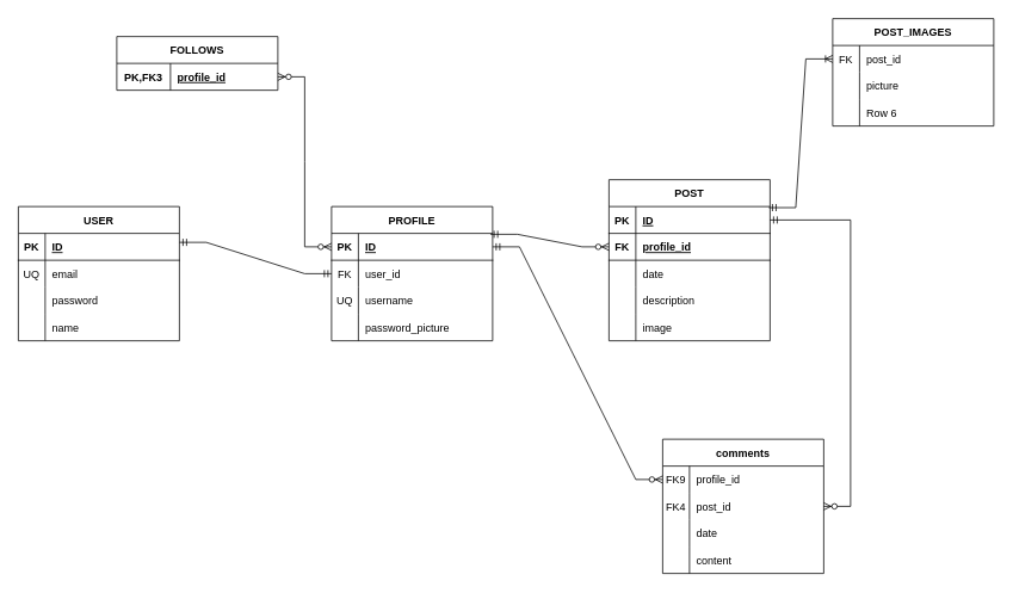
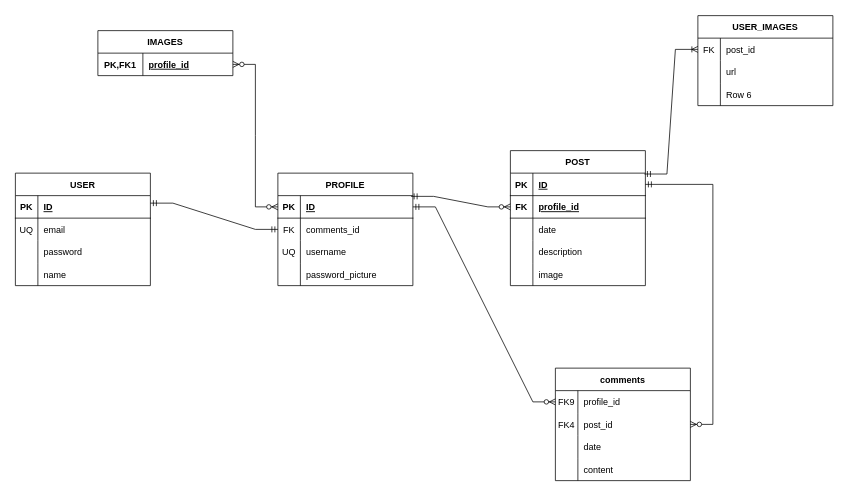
  <mxCell id="0" />
  <mxCell id="1" parent="0" />
  <mxCell id="2" value="USER" style="shape=table;startSize=30;container=1;collapsible=1;childLayout=tableLayout;fixedRows=1;rowLines=0;fontStyle=1;align=center;resizeLast=1;" vertex="1" parent="1"><mxGeometry x="20" y="230" width="180" height="150" as="geometry" /></mxCell>
  <mxCell id="3" value="" style="shape=tableRow;horizontal=0;startSize=0;swimlaneHead=0;swimlaneBody=0;fillColor=none;collapsible=0;dropTarget=0;points=[[0,0.5],[1,0.5]];portConstraint=eastwest;top=0;left=0;right=0;bottom=1;" vertex="1" parent="2"><mxGeometry y="30" width="180" height="30" as="geometry" /></mxCell>
  <mxCell id="4" value="PK" style="shape=partialRectangle;connectable=0;fillColor=none;top=0;left=0;bottom=0;right=0;fontStyle=1;overflow=hidden;" vertex="1" parent="3"><mxGeometry width="30" height="30" as="geometry"><mxRectangle width="30" height="30" as="alternateBounds" /></mxGeometry></mxCell>
  <mxCell id="5" value="ID" style="shape=partialRectangle;connectable=0;fillColor=none;top=0;left=0;bottom=0;right=0;align=left;spacingLeft=6;fontStyle=5;overflow=hidden;" vertex="1" parent="3"><mxGeometry x="30" width="150" height="30" as="geometry"><mxRectangle width="150" height="30" as="alternateBounds" /></mxGeometry></mxCell>
  <mxCell id="6" value="" style="shape=tableRow;horizontal=0;startSize=0;swimlaneHead=0;swimlaneBody=0;fillColor=none;collapsible=0;dropTarget=0;points=[[0,0.5],[1,0.5]];portConstraint=eastwest;top=0;left=0;right=0;bottom=0;" vertex="1" parent="2"><mxGeometry y="60" width="180" height="30" as="geometry" /></mxCell>
  <mxCell id="7" value="UQ" style="shape=partialRectangle;connectable=0;fillColor=none;top=0;left=0;bottom=0;right=0;editable=1;overflow=hidden;" vertex="1" parent="6"><mxGeometry width="30" height="30" as="geometry"><mxRectangle width="30" height="30" as="alternateBounds" /></mxGeometry></mxCell>
  <mxCell id="8" value="email" style="shape=partialRectangle;connectable=0;fillColor=none;top=0;left=0;bottom=0;right=0;align=left;spacingLeft=6;overflow=hidden;" vertex="1" parent="6"><mxGeometry x="30" width="150" height="30" as="geometry"><mxRectangle width="150" height="30" as="alternateBounds" /></mxGeometry></mxCell>
  <mxCell id="9" value="" style="shape=tableRow;horizontal=0;startSize=0;swimlaneHead=0;swimlaneBody=0;fillColor=none;collapsible=0;dropTarget=0;points=[[0,0.5],[1,0.5]];portConstraint=eastwest;top=0;left=0;right=0;bottom=0;" vertex="1" parent="2"><mxGeometry y="90" width="180" height="30" as="geometry" /></mxCell>
  <mxCell id="10" value="" style="shape=partialRectangle;connectable=0;fillColor=none;top=0;left=0;bottom=0;right=0;editable=1;overflow=hidden;" vertex="1" parent="9"><mxGeometry width="30" height="30" as="geometry"><mxRectangle width="30" height="30" as="alternateBounds" /></mxGeometry></mxCell>
  <mxCell id="11" value="password" style="shape=partialRectangle;connectable=0;fillColor=none;top=0;left=0;bottom=0;right=0;align=left;spacingLeft=6;overflow=hidden;" vertex="1" parent="9"><mxGeometry x="30" width="150" height="30" as="geometry"><mxRectangle width="150" height="30" as="alternateBounds" /></mxGeometry></mxCell>
  <mxCell id="12" value="" style="shape=tableRow;horizontal=0;startSize=0;swimlaneHead=0;swimlaneBody=0;fillColor=none;collapsible=0;dropTarget=0;points=[[0,0.5],[1,0.5]];portConstraint=eastwest;top=0;left=0;right=0;bottom=0;" vertex="1" parent="2"><mxGeometry y="120" width="180" height="30" as="geometry" /></mxCell>
  <mxCell id="13" value="" style="shape=partialRectangle;connectable=0;fillColor=none;top=0;left=0;bottom=0;right=0;editable=1;overflow=hidden;" vertex="1" parent="12"><mxGeometry width="30" height="30" as="geometry"><mxRectangle width="30" height="30" as="alternateBounds" /></mxGeometry></mxCell>
  <mxCell id="14" value="name" style="shape=partialRectangle;connectable=0;fillColor=none;top=0;left=0;bottom=0;right=0;align=left;spacingLeft=6;overflow=hidden;" vertex="1" parent="12"><mxGeometry x="30" width="150" height="30" as="geometry"><mxRectangle width="150" height="30" as="alternateBounds" /></mxGeometry></mxCell>
  <mxCell id="15" value="PROFILE" style="shape=table;startSize=30;container=1;collapsible=1;childLayout=tableLayout;fixedRows=1;rowLines=0;fontStyle=1;align=center;resizeLast=1;" vertex="1" parent="1"><mxGeometry x="370" y="230" width="180" height="150" as="geometry" /></mxCell>
  <mxCell id="16" value="" style="shape=tableRow;horizontal=0;startSize=0;swimlaneHead=0;swimlaneBody=0;fillColor=none;collapsible=0;dropTarget=0;points=[[0,0.5],[1,0.5]];portConstraint=eastwest;top=0;left=0;right=0;bottom=1;" vertex="1" parent="15"><mxGeometry y="30" width="180" height="30" as="geometry" /></mxCell>
  <mxCell id="17" value="PK" style="shape=partialRectangle;connectable=0;fillColor=none;top=0;left=0;bottom=0;right=0;fontStyle=1;overflow=hidden;" vertex="1" parent="16"><mxGeometry width="30" height="30" as="geometry"><mxRectangle width="30" height="30" as="alternateBounds" /></mxGeometry></mxCell>
  <mxCell id="18" value="ID" style="shape=partialRectangle;connectable=0;fillColor=none;top=0;left=0;bottom=0;right=0;align=left;spacingLeft=6;fontStyle=5;overflow=hidden;" vertex="1" parent="16"><mxGeometry x="30" width="150" height="30" as="geometry"><mxRectangle width="150" height="30" as="alternateBounds" /></mxGeometry></mxCell>
  <mxCell id="19" value="" style="shape=tableRow;horizontal=0;startSize=0;swimlaneHead=0;swimlaneBody=0;fillColor=none;collapsible=0;dropTarget=0;points=[[0,0.5],[1,0.5]];portConstraint=eastwest;top=0;left=0;right=0;bottom=0;" vertex="1" parent="15"><mxGeometry y="60" width="180" height="30" as="geometry" /></mxCell>
  <mxCell id="20" value="FK" style="shape=partialRectangle;connectable=0;fillColor=none;top=0;left=0;bottom=0;right=0;editable=1;overflow=hidden;" vertex="1" parent="19"><mxGeometry width="30" height="30" as="geometry"><mxRectangle width="30" height="30" as="alternateBounds" /></mxGeometry></mxCell>
- <mxCell id="21" value="user_id" style="shape=partialRectangle;connectable=0;fillColor=none;top=0;left=0;bottom=0;right=0;align=left;spacingLeft=6;overflow=hidden;" vertex="1" parent="19"><mxGeometry x="30" width="150" height="30" as="geometry"><mxRectangle width="150" height="30" as="alternateBounds" /></mxGeometry></mxCell>
+ <mxCell id="21" value="comments_id" style="shape=partialRectangle;connectable=0;fillColor=none;top=0;left=0;bottom=0;right=0;align=left;spacingLeft=6;overflow=hidden;" vertex="1" parent="19"><mxGeometry x="30" width="150" height="30" as="geometry"><mxRectangle width="150" height="30" as="alternateBounds" /></mxGeometry></mxCell>
  <mxCell id="22" value="" style="shape=tableRow;horizontal=0;startSize=0;swimlaneHead=0;swimlaneBody=0;fillColor=none;collapsible=0;dropTarget=0;points=[[0,0.5],[1,0.5]];portConstraint=eastwest;top=0;left=0;right=0;bottom=0;" vertex="1" parent="15"><mxGeometry y="90" width="180" height="30" as="geometry" /></mxCell>
  <mxCell id="23" value="UQ" style="shape=partialRectangle;connectable=0;fillColor=none;top=0;left=0;bottom=0;right=0;editable=1;overflow=hidden;" vertex="1" parent="22"><mxGeometry width="30" height="30" as="geometry"><mxRectangle width="30" height="30" as="alternateBounds" /></mxGeometry></mxCell>
  <mxCell id="24" value="username" style="shape=partialRectangle;connectable=0;fillColor=none;top=0;left=0;bottom=0;right=0;align=left;spacingLeft=6;overflow=hidden;" vertex="1" parent="22"><mxGeometry x="30" width="150" height="30" as="geometry"><mxRectangle width="150" height="30" as="alternateBounds" /></mxGeometry></mxCell>
  <mxCell id="25" value="" style="shape=tableRow;horizontal=0;startSize=0;swimlaneHead=0;swimlaneBody=0;fillColor=none;collapsible=0;dropTarget=0;points=[[0,0.5],[1,0.5]];portConstraint=eastwest;top=0;left=0;right=0;bottom=0;" vertex="1" parent="15"><mxGeometry y="120" width="180" height="30" as="geometry" /></mxCell>
  <mxCell id="26" value="" style="shape=partialRectangle;connectable=0;fillColor=none;top=0;left=0;bottom=0;right=0;editable=1;overflow=hidden;" vertex="1" parent="25"><mxGeometry width="30" height="30" as="geometry"><mxRectangle width="30" height="30" as="alternateBounds" /></mxGeometry></mxCell>
  <mxCell id="27" value="password_picture" style="shape=partialRectangle;connectable=0;fillColor=none;top=0;left=0;bottom=0;right=0;align=left;spacingLeft=6;overflow=hidden;" vertex="1" parent="25"><mxGeometry x="30" width="150" height="30" as="geometry"><mxRectangle width="150" height="30" as="alternateBounds" /></mxGeometry></mxCell>
  <mxCell id="28" value="POST" style="shape=table;startSize=30;container=1;collapsible=1;childLayout=tableLayout;fixedRows=1;rowLines=0;fontStyle=1;align=center;resizeLast=1;" vertex="1" parent="1"><mxGeometry x="680" y="200" width="180" height="180" as="geometry" /></mxCell>
  <mxCell id="29" value="" style="shape=tableRow;horizontal=0;startSize=0;swimlaneHead=0;swimlaneBody=0;fillColor=none;collapsible=0;dropTarget=0;points=[[0,0.5],[1,0.5]];portConstraint=eastwest;top=0;left=0;right=0;bottom=1;" vertex="1" parent="28"><mxGeometry y="30" width="180" height="30" as="geometry" /></mxCell>
  <mxCell id="30" value="PK" style="shape=partialRectangle;connectable=0;fillColor=none;top=0;left=0;bottom=0;right=0;fontStyle=1;overflow=hidden;" vertex="1" parent="29"><mxGeometry width="30" height="30" as="geometry"><mxRectangle width="30" height="30" as="alternateBounds" /></mxGeometry></mxCell>
  <mxCell id="31" value="ID" style="shape=partialRectangle;connectable=0;fillColor=none;top=0;left=0;bottom=0;right=0;align=left;spacingLeft=6;fontStyle=5;overflow=hidden;" vertex="1" parent="29"><mxGeometry x="30" width="150" height="30" as="geometry"><mxRectangle width="150" height="30" as="alternateBounds" /></mxGeometry></mxCell>
  <mxCell id="32" style="shape=tableRow;horizontal=0;startSize=0;swimlaneHead=0;swimlaneBody=0;fillColor=none;collapsible=0;dropTarget=0;points=[[0,0.5],[1,0.5]];portConstraint=eastwest;top=0;left=0;right=0;bottom=1;" vertex="1" parent="28"><mxGeometry y="60" width="180" height="30" as="geometry" /></mxCell>
  <mxCell id="33" value="FK" style="shape=partialRectangle;connectable=0;fillColor=none;top=0;left=0;bottom=0;right=0;fontStyle=1;overflow=hidden;" vertex="1" parent="32"><mxGeometry width="30" height="30" as="geometry"><mxRectangle width="30" height="30" as="alternateBounds" /></mxGeometry></mxCell>
  <mxCell id="34" value="profile_id" style="shape=partialRectangle;connectable=0;fillColor=none;top=0;left=0;bottom=0;right=0;align=left;spacingLeft=6;fontStyle=5;overflow=hidden;" vertex="1" parent="32"><mxGeometry x="30" width="150" height="30" as="geometry"><mxRectangle width="150" height="30" as="alternateBounds" /></mxGeometry></mxCell>
  <mxCell id="35" value="" style="shape=tableRow;horizontal=0;startSize=0;swimlaneHead=0;swimlaneBody=0;fillColor=none;collapsible=0;dropTarget=0;points=[[0,0.5],[1,0.5]];portConstraint=eastwest;top=0;left=0;right=0;bottom=0;" vertex="1" parent="28"><mxGeometry y="90" width="180" height="30" as="geometry" /></mxCell>
  <mxCell id="36" value="" style="shape=partialRectangle;connectable=0;fillColor=none;top=0;left=0;bottom=0;right=0;editable=1;overflow=hidden;" vertex="1" parent="35"><mxGeometry width="30" height="30" as="geometry"><mxRectangle width="30" height="30" as="alternateBounds" /></mxGeometry></mxCell>
  <mxCell id="37" value="date" style="shape=partialRectangle;connectable=0;fillColor=none;top=0;left=0;bottom=0;right=0;align=left;spacingLeft=6;overflow=hidden;" vertex="1" parent="35"><mxGeometry x="30" width="150" height="30" as="geometry"><mxRectangle width="150" height="30" as="alternateBounds" /></mxGeometry></mxCell>
  <mxCell id="38" value="" style="shape=tableRow;horizontal=0;startSize=0;swimlaneHead=0;swimlaneBody=0;fillColor=none;collapsible=0;dropTarget=0;points=[[0,0.5],[1,0.5]];portConstraint=eastwest;top=0;left=0;right=0;bottom=0;" vertex="1" parent="28"><mxGeometry y="120" width="180" height="30" as="geometry" /></mxCell>
  <mxCell id="39" value="" style="shape=partialRectangle;connectable=0;fillColor=none;top=0;left=0;bottom=0;right=0;editable=1;overflow=hidden;" vertex="1" parent="38"><mxGeometry width="30" height="30" as="geometry"><mxRectangle width="30" height="30" as="alternateBounds" /></mxGeometry></mxCell>
  <mxCell id="40" value="description" style="shape=partialRectangle;connectable=0;fillColor=none;top=0;left=0;bottom=0;right=0;align=left;spacingLeft=6;overflow=hidden;" vertex="1" parent="38"><mxGeometry x="30" width="150" height="30" as="geometry"><mxRectangle width="150" height="30" as="alternateBounds" /></mxGeometry></mxCell>
  <mxCell id="41" value="" style="shape=tableRow;horizontal=0;startSize=0;swimlaneHead=0;swimlaneBody=0;fillColor=none;collapsible=0;dropTarget=0;points=[[0,0.5],[1,0.5]];portConstraint=eastwest;top=0;left=0;right=0;bottom=0;" vertex="1" parent="28"><mxGeometry y="150" width="180" height="30" as="geometry" /></mxCell>
  <mxCell id="42" value="" style="shape=partialRectangle;connectable=0;fillColor=none;top=0;left=0;bottom=0;right=0;editable=1;overflow=hidden;" vertex="1" parent="41"><mxGeometry width="30" height="30" as="geometry"><mxRectangle width="30" height="30" as="alternateBounds" /></mxGeometry></mxCell>
  <mxCell id="43" value="image" style="shape=partialRectangle;connectable=0;fillColor=none;top=0;left=0;bottom=0;right=0;align=left;spacingLeft=6;overflow=hidden;" vertex="1" parent="41"><mxGeometry x="30" width="150" height="30" as="geometry"><mxRectangle width="150" height="30" as="alternateBounds" /></mxGeometry></mxCell>
  <mxCell id="44" value="" style="edgeStyle=entityRelationEdgeStyle;fontSize=12;html=1;endArrow=ERmandOne;startArrow=ERmandOne;rounded=0;entryX=0;entryY=0.5;entryDx=0;entryDy=0;" edge="1" parent="1" target="19"><mxGeometry width="100" height="100" relative="1" as="geometry"><mxPoint x="200" y="270" as="sourcePoint" /><mxPoint x="300" y="170" as="targetPoint" /></mxGeometry></mxCell>
  <mxCell id="45" value="comments" style="shape=table;startSize=30;container=1;collapsible=1;childLayout=tableLayout;fixedRows=1;rowLines=0;fontStyle=1;align=center;resizeLast=1;" vertex="1" parent="1"><mxGeometry x="740" y="490" width="180" height="150" as="geometry" /></mxCell>
  <mxCell id="46" value="" style="shape=tableRow;horizontal=0;startSize=0;swimlaneHead=0;swimlaneBody=0;fillColor=none;collapsible=0;dropTarget=0;points=[[0,0.5],[1,0.5]];portConstraint=eastwest;top=0;left=0;right=0;bottom=0;" vertex="1" parent="45"><mxGeometry y="30" width="180" height="30" as="geometry" /></mxCell>
  <mxCell id="47" value="FK9" style="shape=partialRectangle;connectable=0;fillColor=none;top=0;left=0;bottom=0;right=0;editable=1;overflow=hidden;" vertex="1" parent="46"><mxGeometry width="30" height="30" as="geometry"><mxRectangle width="30" height="30" as="alternateBounds" /></mxGeometry></mxCell>
  <mxCell id="48" value="profile_id" style="shape=partialRectangle;connectable=0;fillColor=none;top=0;left=0;bottom=0;right=0;align=left;spacingLeft=6;overflow=hidden;" vertex="1" parent="46"><mxGeometry x="30" width="150" height="30" as="geometry"><mxRectangle width="150" height="30" as="alternateBounds" /></mxGeometry></mxCell>
  <mxCell id="49" style="shape=tableRow;horizontal=0;startSize=0;swimlaneHead=0;swimlaneBody=0;fillColor=none;collapsible=0;dropTarget=0;points=[[0,0.5],[1,0.5]];portConstraint=eastwest;top=0;left=0;right=0;bottom=0;" vertex="1" parent="45"><mxGeometry y="60" width="180" height="30" as="geometry" /></mxCell>
  <mxCell id="50" value="FK4" style="shape=partialRectangle;connectable=0;fillColor=none;top=0;left=0;bottom=0;right=0;editable=1;overflow=hidden;" vertex="1" parent="49"><mxGeometry width="30" height="30" as="geometry"><mxRectangle width="30" height="30" as="alternateBounds" /></mxGeometry></mxCell>
  <mxCell id="51" value="post_id" style="shape=partialRectangle;connectable=0;fillColor=none;top=0;left=0;bottom=0;right=0;align=left;spacingLeft=6;overflow=hidden;" vertex="1" parent="49"><mxGeometry x="30" width="150" height="30" as="geometry"><mxRectangle width="150" height="30" as="alternateBounds" /></mxGeometry></mxCell>
  <mxCell id="52" value="" style="shape=tableRow;horizontal=0;startSize=0;swimlaneHead=0;swimlaneBody=0;fillColor=none;collapsible=0;dropTarget=0;points=[[0,0.5],[1,0.5]];portConstraint=eastwest;top=0;left=0;right=0;bottom=0;" vertex="1" parent="45"><mxGeometry y="90" width="180" height="30" as="geometry" /></mxCell>
  <mxCell id="53" value="" style="shape=partialRectangle;connectable=0;fillColor=none;top=0;left=0;bottom=0;right=0;editable=1;overflow=hidden;" vertex="1" parent="52"><mxGeometry width="30" height="30" as="geometry"><mxRectangle width="30" height="30" as="alternateBounds" /></mxGeometry></mxCell>
  <mxCell id="54" value="date" style="shape=partialRectangle;connectable=0;fillColor=none;top=0;left=0;bottom=0;right=0;align=left;spacingLeft=6;overflow=hidden;" vertex="1" parent="52"><mxGeometry x="30" width="150" height="30" as="geometry"><mxRectangle width="150" height="30" as="alternateBounds" /></mxGeometry></mxCell>
  <mxCell id="55" value="" style="shape=tableRow;horizontal=0;startSize=0;swimlaneHead=0;swimlaneBody=0;fillColor=none;collapsible=0;dropTarget=0;points=[[0,0.5],[1,0.5]];portConstraint=eastwest;top=0;left=0;right=0;bottom=0;" vertex="1" parent="45"><mxGeometry y="120" width="180" height="30" as="geometry" /></mxCell>
  <mxCell id="56" value="" style="shape=partialRectangle;connectable=0;fillColor=none;top=0;left=0;bottom=0;right=0;editable=1;overflow=hidden;" vertex="1" parent="55"><mxGeometry width="30" height="30" as="geometry"><mxRectangle width="30" height="30" as="alternateBounds" /></mxGeometry></mxCell>
  <mxCell id="57" value="content" style="shape=partialRectangle;connectable=0;fillColor=none;top=0;left=0;bottom=0;right=0;align=left;spacingLeft=6;overflow=hidden;" vertex="1" parent="55"><mxGeometry x="30" width="150" height="30" as="geometry"><mxRectangle width="150" height="30" as="alternateBounds" /></mxGeometry></mxCell>
  <mxCell id="58" value="" style="edgeStyle=entityRelationEdgeStyle;fontSize=12;html=1;endArrow=ERzeroToMany;startArrow=ERmandOne;rounded=0;entryX=0;entryY=0.5;entryDx=0;entryDy=0;exitX=0.987;exitY=0.033;exitDx=0;exitDy=0;exitPerimeter=0;" edge="1" parent="1" source="16"><mxGeometry width="100" height="100" relative="1" as="geometry"><mxPoint x="550" y="275" as="sourcePoint" /><mxPoint x="680" y="275" as="targetPoint" /></mxGeometry></mxCell>
  <mxCell id="59" value="" style="edgeStyle=entityRelationEdgeStyle;fontSize=12;html=1;endArrow=ERzeroToMany;startArrow=ERmandOne;rounded=0;exitX=1;exitY=0.5;exitDx=0;exitDy=0;entryX=0;entryY=0.5;entryDx=0;entryDy=0;" edge="1" parent="1" source="16" target="46"><mxGeometry width="100" height="100" relative="1" as="geometry"><mxPoint x="240" y="490" as="sourcePoint" /><mxPoint x="340" y="390" as="targetPoint" /></mxGeometry></mxCell>
  <mxCell id="60" value="" style="edgeStyle=entityRelationEdgeStyle;fontSize=12;html=1;endArrow=ERzeroToMany;startArrow=ERmandOne;rounded=0;exitX=1;exitY=0.5;exitDx=0;exitDy=0;" edge="1" parent="1" source="29" target="49"><mxGeometry width="100" height="100" relative="1" as="geometry"><mxPoint x="680" y="490" as="sourcePoint" /><mxPoint x="780" y="390" as="targetPoint" /></mxGeometry></mxCell>
- <mxCell id="61" value="FOLLOWS" style="shape=table;startSize=30;container=1;collapsible=1;childLayout=tableLayout;fixedRows=1;rowLines=0;fontStyle=1;align=center;resizeLast=1;" vertex="1" parent="1"><mxGeometry x="130" y="40" width="180" height="60" as="geometry" /></mxCell>
+ <mxCell id="61" value="IMAGES" style="shape=table;startSize=30;container=1;collapsible=1;childLayout=tableLayout;fixedRows=1;rowLines=0;fontStyle=1;align=center;resizeLast=1;" vertex="1" parent="1"><mxGeometry x="130" y="40" width="180" height="60" as="geometry" /></mxCell>
  <mxCell id="62" value="" style="shape=tableRow;horizontal=0;startSize=0;swimlaneHead=0;swimlaneBody=0;fillColor=none;collapsible=0;dropTarget=0;points=[[0,0.5],[1,0.5]];portConstraint=eastwest;top=0;left=0;right=0;bottom=0;" vertex="1" parent="61"><mxGeometry y="30" width="180" height="30" as="geometry" /></mxCell>
- <mxCell id="63" value="PK,FK3" style="shape=partialRectangle;connectable=0;fillColor=none;top=0;left=0;bottom=0;right=0;fontStyle=1;overflow=hidden;" vertex="1" parent="62"><mxGeometry width="60" height="30" as="geometry"><mxRectangle width="60" height="30" as="alternateBounds" /></mxGeometry></mxCell>
+ <mxCell id="63" value="PK,FK1" style="shape=partialRectangle;connectable=0;fillColor=none;top=0;left=0;bottom=0;right=0;fontStyle=1;overflow=hidden;" vertex="1" parent="62"><mxGeometry width="60" height="30" as="geometry"><mxRectangle width="60" height="30" as="alternateBounds" /></mxGeometry></mxCell>
  <mxCell id="64" value="profile_id" style="shape=partialRectangle;connectable=0;fillColor=none;top=0;left=0;bottom=0;right=0;align=left;spacingLeft=6;fontStyle=5;overflow=hidden;" vertex="1" parent="62"><mxGeometry x="60" width="120" height="30" as="geometry"><mxRectangle width="120" height="30" as="alternateBounds" /></mxGeometry></mxCell>
  <mxCell id="65" value="" style="edgeStyle=entityRelationEdgeStyle;fontSize=12;html=1;endArrow=ERzeroToMany;endFill=1;startArrow=ERzeroToMany;rounded=0;entryX=0;entryY=0.5;entryDx=0;entryDy=0;exitX=1;exitY=0.5;exitDx=0;exitDy=0;" edge="1" parent="1" source="62" target="16"><mxGeometry width="100" height="100" relative="1" as="geometry"><mxPoint x="250" y="80" as="sourcePoint" /><mxPoint x="360" y="90" as="targetPoint" /></mxGeometry></mxCell>
- <mxCell id="66" value="POST_IMAGES" style="shape=table;startSize=30;container=1;collapsible=1;childLayout=tableLayout;fixedRows=1;rowLines=0;fontStyle=1;align=center;resizeLast=1;" vertex="1" parent="1"><mxGeometry x="930" y="20" width="180" height="120" as="geometry" /></mxCell>
+ <mxCell id="66" value="USER_IMAGES" style="shape=table;startSize=30;container=1;collapsible=1;childLayout=tableLayout;fixedRows=1;rowLines=0;fontStyle=1;align=center;resizeLast=1;" vertex="1" parent="1"><mxGeometry x="930" y="20" width="180" height="120" as="geometry" /></mxCell>
  <mxCell id="67" value="" style="shape=tableRow;horizontal=0;startSize=0;swimlaneHead=0;swimlaneBody=0;fillColor=none;collapsible=0;dropTarget=0;points=[[0,0.5],[1,0.5]];portConstraint=eastwest;top=0;left=0;right=0;bottom=0;" vertex="1" parent="66"><mxGeometry y="30" width="180" height="30" as="geometry" /></mxCell>
  <mxCell id="68" value="FK" style="shape=partialRectangle;connectable=0;fillColor=none;top=0;left=0;bottom=0;right=0;editable=1;overflow=hidden;" vertex="1" parent="67"><mxGeometry width="30" height="30" as="geometry"><mxRectangle width="30" height="30" as="alternateBounds" /></mxGeometry></mxCell>
  <mxCell id="69" value="post_id" style="shape=partialRectangle;connectable=0;fillColor=none;top=0;left=0;bottom=0;right=0;align=left;spacingLeft=6;overflow=hidden;" vertex="1" parent="67"><mxGeometry x="30" width="150" height="30" as="geometry"><mxRectangle width="150" height="30" as="alternateBounds" /></mxGeometry></mxCell>
  <mxCell id="70" value="" style="shape=tableRow;horizontal=0;startSize=0;swimlaneHead=0;swimlaneBody=0;fillColor=none;collapsible=0;dropTarget=0;points=[[0,0.5],[1,0.5]];portConstraint=eastwest;top=0;left=0;right=0;bottom=0;" vertex="1" parent="66"><mxGeometry y="60" width="180" height="30" as="geometry" /></mxCell>
  <mxCell id="71" value="" style="shape=partialRectangle;connectable=0;fillColor=none;top=0;left=0;bottom=0;right=0;editable=1;overflow=hidden;" vertex="1" parent="70"><mxGeometry width="30" height="30" as="geometry"><mxRectangle width="30" height="30" as="alternateBounds" /></mxGeometry></mxCell>
- <mxCell id="72" value="picture" style="shape=partialRectangle;connectable=0;fillColor=none;top=0;left=0;bottom=0;right=0;align=left;spacingLeft=6;overflow=hidden;" vertex="1" parent="70"><mxGeometry x="30" width="150" height="30" as="geometry"><mxRectangle width="150" height="30" as="alternateBounds" /></mxGeometry></mxCell>
+ <mxCell id="72" value="url" style="shape=partialRectangle;connectable=0;fillColor=none;top=0;left=0;bottom=0;right=0;align=left;spacingLeft=6;overflow=hidden;" vertex="1" parent="70"><mxGeometry x="30" width="150" height="30" as="geometry"><mxRectangle width="150" height="30" as="alternateBounds" /></mxGeometry></mxCell>
  <mxCell id="73" value="" style="shape=tableRow;horizontal=0;startSize=0;swimlaneHead=0;swimlaneBody=0;fillColor=none;collapsible=0;dropTarget=0;points=[[0,0.5],[1,0.5]];portConstraint=eastwest;top=0;left=0;right=0;bottom=0;" vertex="1" parent="66"><mxGeometry y="90" width="180" height="30" as="geometry" /></mxCell>
  <mxCell id="74" value="" style="shape=partialRectangle;connectable=0;fillColor=none;top=0;left=0;bottom=0;right=0;editable=1;overflow=hidden;" vertex="1" parent="73"><mxGeometry width="30" height="30" as="geometry"><mxRectangle width="30" height="30" as="alternateBounds" /></mxGeometry></mxCell>
  <mxCell id="75" value="Row 6" style="shape=partialRectangle;connectable=0;fillColor=none;top=0;left=0;bottom=0;right=0;align=left;spacingLeft=6;overflow=hidden;" vertex="1" parent="73"><mxGeometry x="30" width="150" height="30" as="geometry"><mxRectangle width="150" height="30" as="alternateBounds" /></mxGeometry></mxCell>
  <mxCell id="76" value="" style="edgeStyle=entityRelationEdgeStyle;fontSize=12;html=1;endArrow=ERoneToMany;startArrow=ERmandOne;rounded=0;exitX=0.993;exitY=0.04;exitDx=0;exitDy=0;exitPerimeter=0;entryX=0;entryY=0.5;entryDx=0;entryDy=0;" edge="1" parent="1" source="29" target="67"><mxGeometry width="100" height="100" relative="1" as="geometry"><mxPoint x="830" y="190" as="sourcePoint" /><mxPoint x="930" y="90" as="targetPoint" /></mxGeometry></mxCell>
